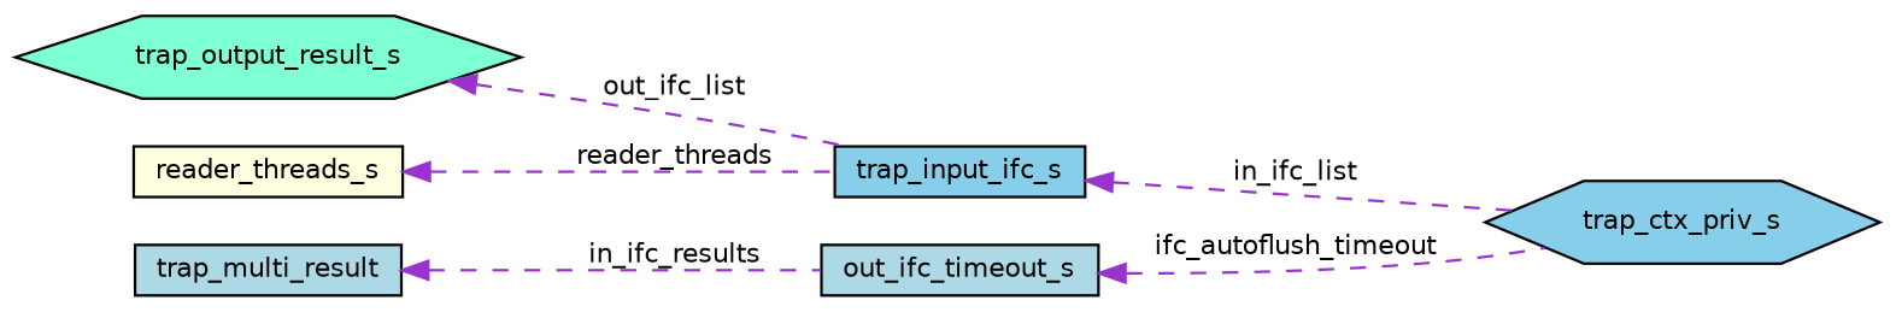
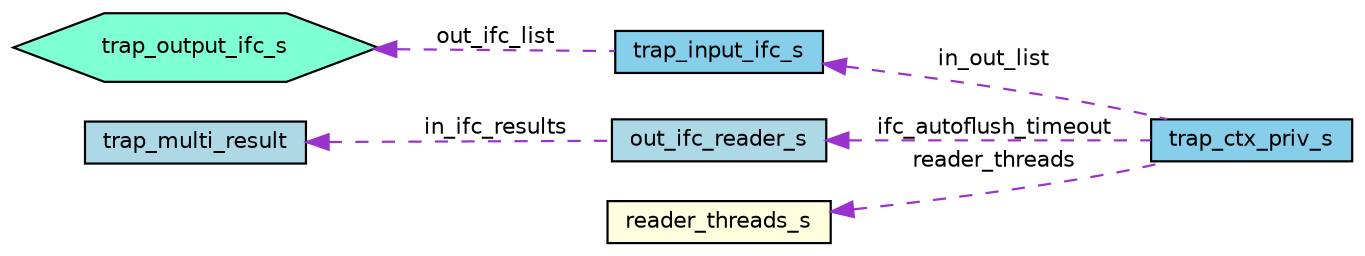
  digraph {
    rankdir=LR
    node [color=black fillcolor=skyblue fontname=Helvetica fontsize=10 shape=box style=filled]
    edge [color=darkorchid3 dir=back fontname=Helvetica fontsize=10 labelfontname=Helvetica labelfontsize=10 style=dashed]
-   n1 [fontcolor=black height=0.2 label=trap_ctx_priv_s shape=hexagon width=0.4]
-   n2 [fillcolor=aquamarine height=0.2 label=trap_output_result_s shape=hexagon width=0.4]
+   n1 [fontcolor=black height=0.2 label=trap_ctx_priv_s width=0.4]
+   n2 [fillcolor=aquamarine height=0.2 label=trap_output_ifc_s shape=hexagon width=0.4]
    n3 [height=0.2 label=trap_input_ifc_s width=0.4]
    n4 [fillcolor=lightblue height=0.2 label=trap_multi_result width=0.4]
-   n5 [fillcolor=lightblue height=0.2 label=out_ifc_timeout_s width=0.4]
+   n5 [fillcolor=lightblue height=0.2 label=out_ifc_reader_s width=0.4]
    n6 [fillcolor=lightyellow height=0.2 label=reader_threads_s width=0.4]
    n2 -> n3 [label=" out_ifc_list"]
-   n3 -> n1 [label=" in_ifc_list"]
+   n3 -> n1 [label=" in_out_list"]
    n4 -> n5 [label=" in_ifc_results"]
    n5 -> n1 [label=" ifc_autoflush_timeout"]
-   n6 -> n3 [label=" reader_threads"]
+   n6 -> n1 [label=" reader_threads"]
  }
